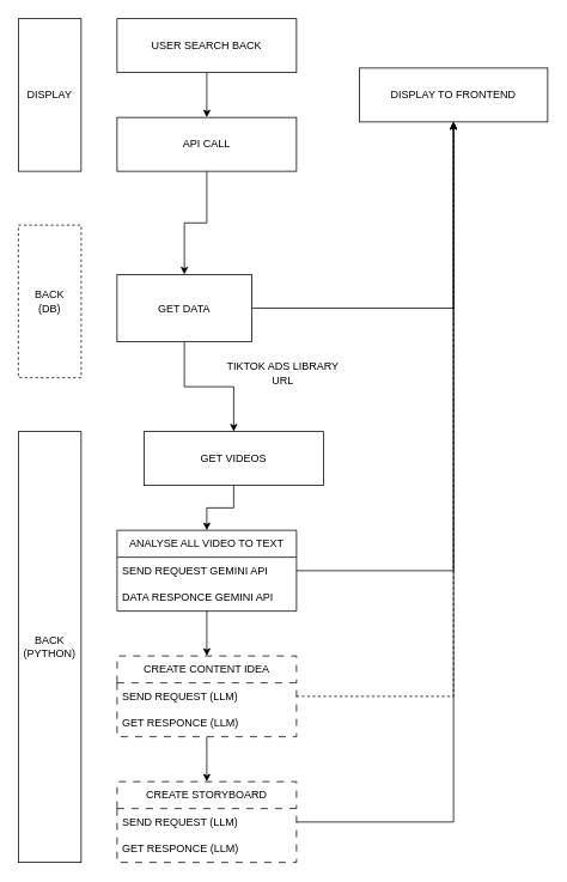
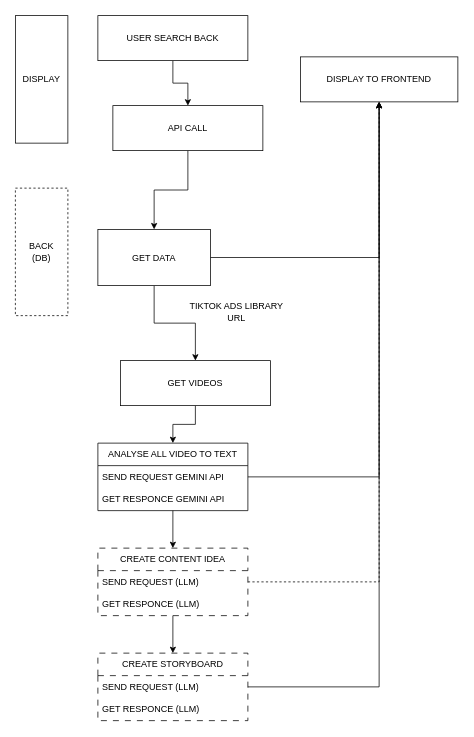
  <mxCell id="0" />
  <mxCell id="1" parent="0" />
  <mxCell id="2" style="edgeStyle=orthogonalEdgeStyle;rounded=0;orthogonalLoop=1;jettySize=auto;html=1;entryX=0.5;entryY=0;entryDx=0;entryDy=0;" edge="1" parent="1" source="3" target="5"><mxGeometry relative="1" as="geometry" /></mxCell>
  <mxCell id="3" value="USER SEARCH BACK" style="rounded=0;whiteSpace=wrap;html=1;" parent="1" vertex="1"><mxGeometry x="130" y="20" width="200" height="60" as="geometry" /></mxCell>
  <mxCell id="4" style="edgeStyle=orthogonalEdgeStyle;rounded=0;orthogonalLoop=1;jettySize=auto;html=1;entryX=0.5;entryY=0;entryDx=0;entryDy=0;" edge="1" parent="1" source="5" target="8"><mxGeometry relative="1" as="geometry" /></mxCell>
- <mxCell id="5" value="API CALL" style="rounded=0;whiteSpace=wrap;html=1;" parent="1" vertex="1"><mxGeometry x="130" y="130" width="200" height="60" as="geometry" /></mxCell>
+ <mxCell id="5" value="API CALL" style="rounded=0;whiteSpace=wrap;html=1;" parent="1" vertex="1"><mxGeometry x="150" y="140" width="200" height="60" as="geometry" /></mxCell>
  <mxCell id="6" style="edgeStyle=orthogonalEdgeStyle;rounded=0;orthogonalLoop=1;jettySize=auto;html=1;entryX=0.5;entryY=1;entryDx=0;entryDy=0;" edge="1" parent="1" source="8" target="11"><mxGeometry relative="1" as="geometry" /></mxCell>
  <mxCell id="7" style="edgeStyle=orthogonalEdgeStyle;rounded=0;orthogonalLoop=1;jettySize=auto;html=1;" edge="1" parent="1" source="8" target="10"><mxGeometry relative="1" as="geometry" /></mxCell>
  <mxCell id="8" value="GET DATA" style="rounded=0;whiteSpace=wrap;html=1;" parent="1" vertex="1"><mxGeometry x="130" y="305" width="150" height="75" as="geometry" /></mxCell>
  <mxCell id="9" style="edgeStyle=orthogonalEdgeStyle;rounded=0;orthogonalLoop=1;jettySize=auto;html=1;" edge="1" parent="1" source="10" target="18"><mxGeometry relative="1" as="geometry" /></mxCell>
  <mxCell id="10" value="GET VIDEOS" style="rounded=0;whiteSpace=wrap;html=1;" parent="1" vertex="1"><mxGeometry x="160" y="480" width="200" height="60" as="geometry" /></mxCell>
  <mxCell id="11" value="DISPLAY TO FRONTEND" style="rounded=0;whiteSpace=wrap;html=1;" parent="1" vertex="1"><mxGeometry x="400" y="75" width="210" height="60" as="geometry" /></mxCell>
  <mxCell id="12" value="DISPLAY" style="rounded=0;whiteSpace=wrap;html=1;" vertex="1" parent="1"><mxGeometry x="20" y="20" width="70" height="170" as="geometry" /></mxCell>
  <mxCell id="13" value="BACK&lt;br&gt;(DB)" style="rounded=0;whiteSpace=wrap;html=1;dashed=1;" vertex="1" parent="1"><mxGeometry x="20" y="250" width="70" height="170" as="geometry" /></mxCell>
- <mxCell id="14" value="BACK&lt;br&gt;(PYTHON)" style="rounded=0;whiteSpace=wrap;html=1;" vertex="1" parent="1"><mxGeometry x="20" y="480" width="70" height="480" as="geometry" /></mxCell>
  <mxCell id="15" value="TIKTOK ADS LIBRARY&lt;div&gt;URL&lt;/div&gt;" style="text;strokeColor=none;align=center;fillColor=none;html=1;verticalAlign=middle;whiteSpace=wrap;rounded=0;" vertex="1" parent="1"><mxGeometry x="240" y="400" width="150" height="30" as="geometry" /></mxCell>
  <mxCell id="16" style="edgeStyle=orthogonalEdgeStyle;rounded=0;orthogonalLoop=1;jettySize=auto;html=1;" edge="1" parent="1" source="18" target="23"><mxGeometry relative="1" as="geometry" /></mxCell>
  <mxCell id="17" style="edgeStyle=orthogonalEdgeStyle;rounded=0;orthogonalLoop=1;jettySize=auto;html=1;entryX=0.5;entryY=1;entryDx=0;entryDy=0;" edge="1" parent="1" source="18" target="11"><mxGeometry relative="1" as="geometry"><mxPoint x="500" y="140" as="targetPoint" /></mxGeometry></mxCell>
  <mxCell id="18" value="ANALYSE ALL VIDEO TO TEXT" style="swimlane;fontStyle=0;childLayout=stackLayout;horizontal=1;startSize=30;horizontalStack=0;resizeParent=1;resizeParentMax=0;resizeLast=0;collapsible=1;marginBottom=0;whiteSpace=wrap;html=1;" vertex="1" parent="1"><mxGeometry x="130" y="590" width="200" height="90" as="geometry" /></mxCell>
  <mxCell id="19" value="SEND REQUEST GEMINI API" style="text;strokeColor=none;fillColor=none;align=left;verticalAlign=middle;spacingLeft=4;spacingRight=4;overflow=hidden;points=[[0,0.5],[1,0.5]];portConstraint=eastwest;rotatable=0;whiteSpace=wrap;html=1;" vertex="1" parent="18"><mxGeometry y="30" width="200" height="30" as="geometry" /></mxCell>
- <mxCell id="20" value="DATA RESPONCE GEMINI API" style="text;strokeColor=none;fillColor=none;align=left;verticalAlign=middle;spacingLeft=4;spacingRight=4;overflow=hidden;points=[[0,0.5],[1,0.5]];portConstraint=eastwest;rotatable=0;whiteSpace=wrap;html=1;" vertex="1" parent="18"><mxGeometry y="60" width="200" height="30" as="geometry" /></mxCell>
+ <mxCell id="20" value="GET RESPONCE GEMINI API" style="text;strokeColor=none;fillColor=none;align=left;verticalAlign=middle;spacingLeft=4;spacingRight=4;overflow=hidden;points=[[0,0.5],[1,0.5]];portConstraint=eastwest;rotatable=0;whiteSpace=wrap;html=1;" vertex="1" parent="18"><mxGeometry y="60" width="200" height="30" as="geometry" /></mxCell>
  <mxCell id="21" style="edgeStyle=orthogonalEdgeStyle;rounded=0;orthogonalLoop=1;jettySize=auto;html=1;entryX=0.5;entryY=0;entryDx=0;entryDy=0;" edge="1" parent="1" source="23" target="27"><mxGeometry relative="1" as="geometry" /></mxCell>
  <mxCell id="22" style="edgeStyle=orthogonalEdgeStyle;rounded=0;orthogonalLoop=1;jettySize=auto;html=1;entryX=0.5;entryY=1;entryDx=0;entryDy=0;dashed=1;" edge="1" parent="1" source="23" target="11"><mxGeometry relative="1" as="geometry" /></mxCell>
  <mxCell id="23" value="CREATE CONTENT IDEA" style="swimlane;fontStyle=0;childLayout=stackLayout;horizontal=1;startSize=30;horizontalStack=0;resizeParent=1;resizeParentMax=0;resizeLast=0;collapsible=1;marginBottom=0;whiteSpace=wrap;html=1;fillColor=none;dashed=1;strokeColor=default;dashPattern=8 8;" vertex="1" parent="1"><mxGeometry x="130" y="730" width="200" height="90" as="geometry" /></mxCell>
  <mxCell id="24" value="SEND REQUEST (LLM)" style="text;strokeColor=none;fillColor=none;align=left;verticalAlign=middle;spacingLeft=4;spacingRight=4;overflow=hidden;points=[[0,0.5],[1,0.5]];portConstraint=eastwest;rotatable=0;whiteSpace=wrap;html=1;" vertex="1" parent="23"><mxGeometry y="30" width="200" height="30" as="geometry" /></mxCell>
  <mxCell id="25" value="GET RESPONCE (LLM)" style="text;strokeColor=none;fillColor=none;align=left;verticalAlign=middle;spacingLeft=4;spacingRight=4;overflow=hidden;points=[[0,0.5],[1,0.5]];portConstraint=eastwest;rotatable=0;whiteSpace=wrap;html=1;" vertex="1" parent="23"><mxGeometry y="60" width="200" height="30" as="geometry" /></mxCell>
  <mxCell id="26" style="edgeStyle=orthogonalEdgeStyle;rounded=0;orthogonalLoop=1;jettySize=auto;html=1;entryX=0.5;entryY=1;entryDx=0;entryDy=0;" edge="1" parent="1" source="27" target="11"><mxGeometry relative="1" as="geometry"><mxPoint x="510" y="140" as="targetPoint" /></mxGeometry></mxCell>
  <mxCell id="27" value="CREATE STORYBOARD" style="swimlane;fontStyle=0;childLayout=stackLayout;horizontal=1;startSize=30;horizontalStack=0;resizeParent=1;resizeParentMax=0;resizeLast=0;collapsible=1;marginBottom=0;whiteSpace=wrap;html=1;fillColor=none;dashed=1;strokeColor=default;dashPattern=8 8;" vertex="1" parent="1"><mxGeometry x="130" y="870" width="200" height="90" as="geometry" /></mxCell>
  <mxCell id="28" value="SEND REQUEST (LLM)" style="text;strokeColor=none;fillColor=none;align=left;verticalAlign=middle;spacingLeft=4;spacingRight=4;overflow=hidden;points=[[0,0.5],[1,0.5]];portConstraint=eastwest;rotatable=0;whiteSpace=wrap;html=1;" vertex="1" parent="27"><mxGeometry y="30" width="200" height="30" as="geometry" /></mxCell>
  <mxCell id="29" value="GET RESPONCE (LLM)" style="text;strokeColor=none;fillColor=none;align=left;verticalAlign=middle;spacingLeft=4;spacingRight=4;overflow=hidden;points=[[0,0.5],[1,0.5]];portConstraint=eastwest;rotatable=0;whiteSpace=wrap;html=1;" vertex="1" parent="27"><mxGeometry y="60" width="200" height="30" as="geometry" /></mxCell>
